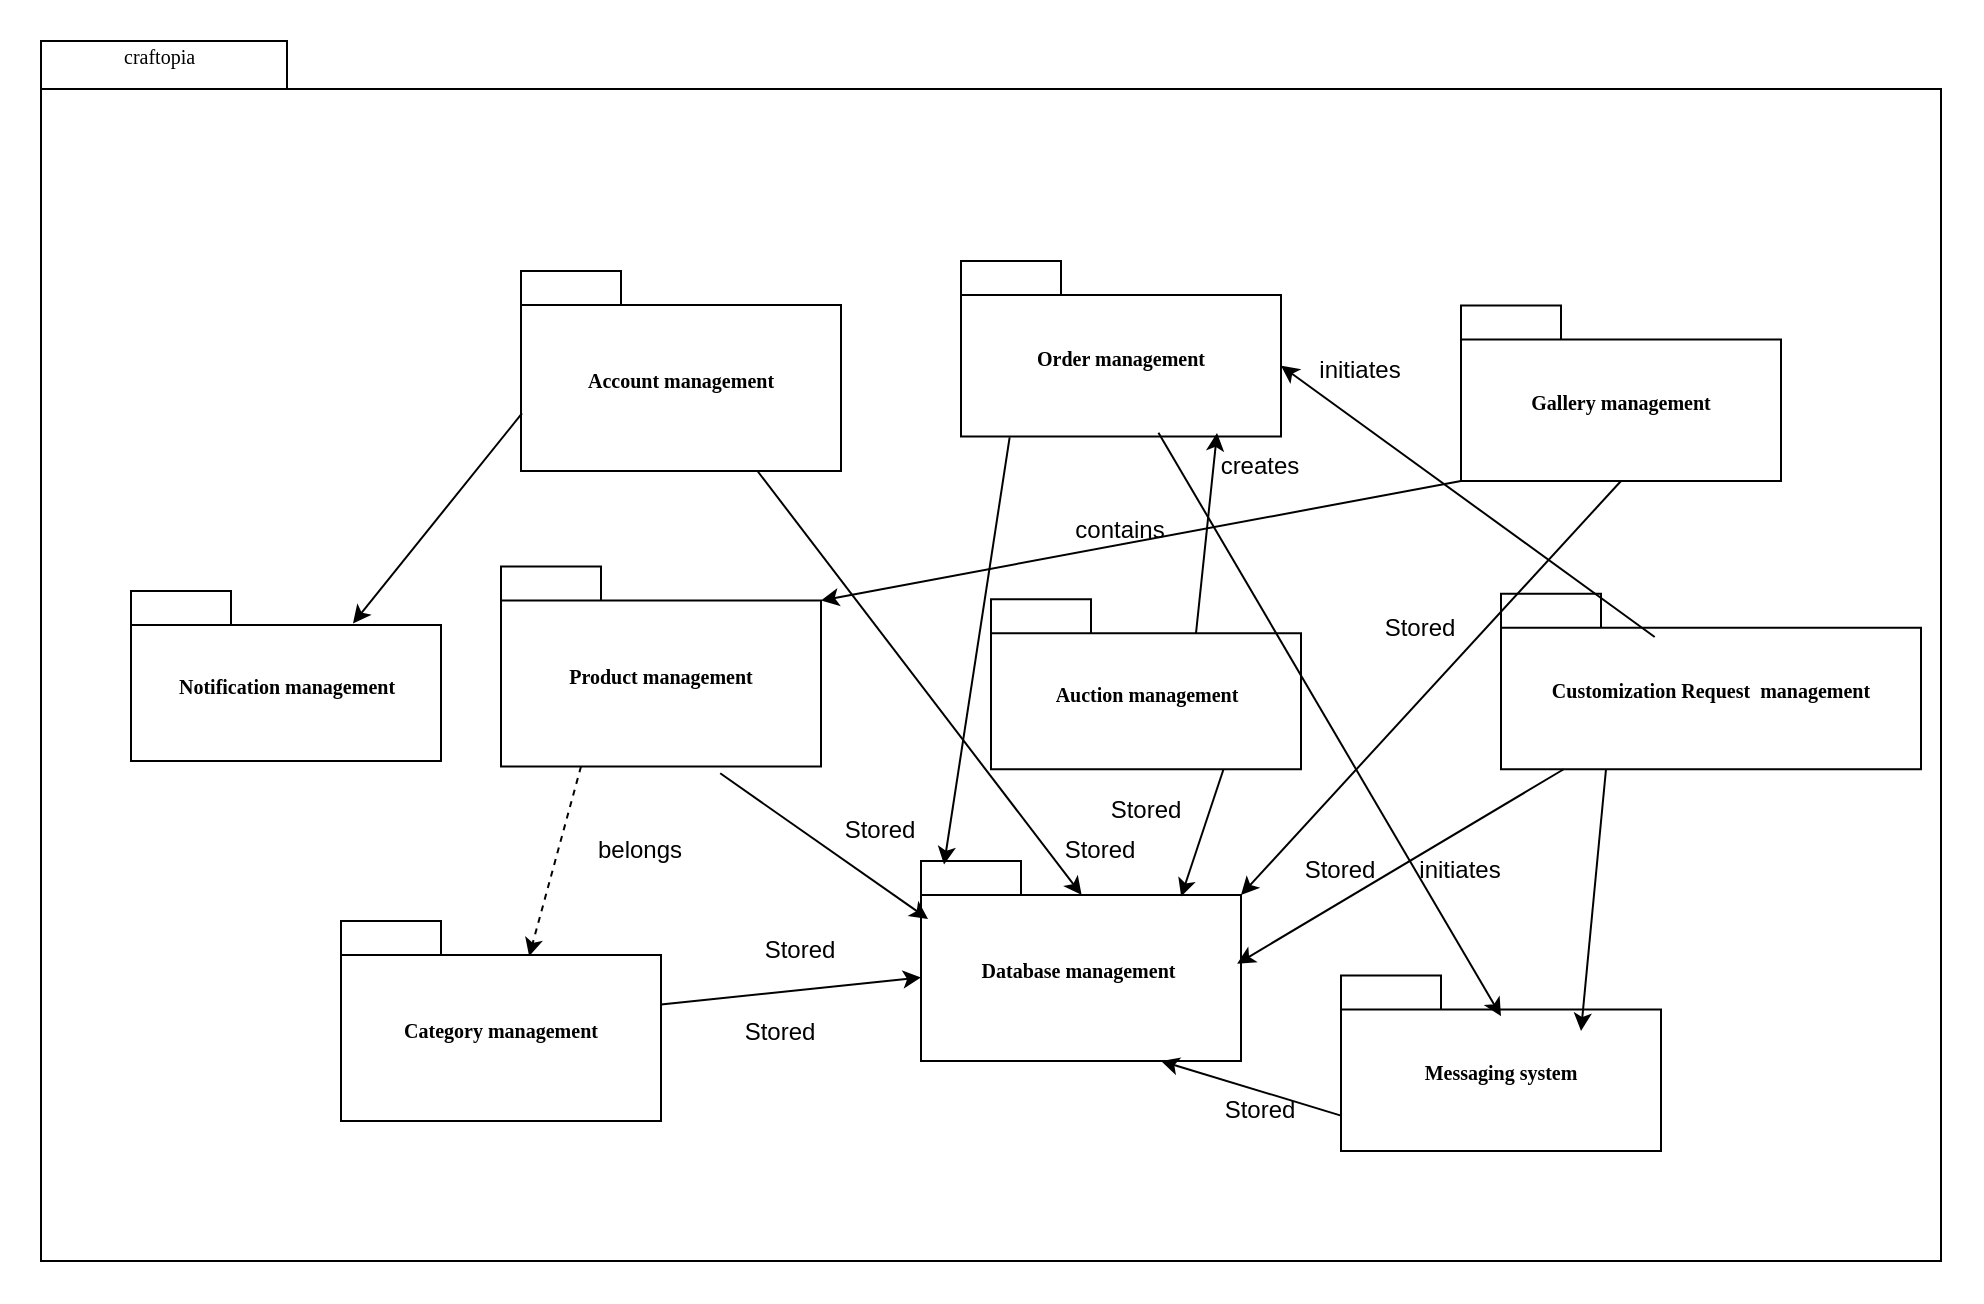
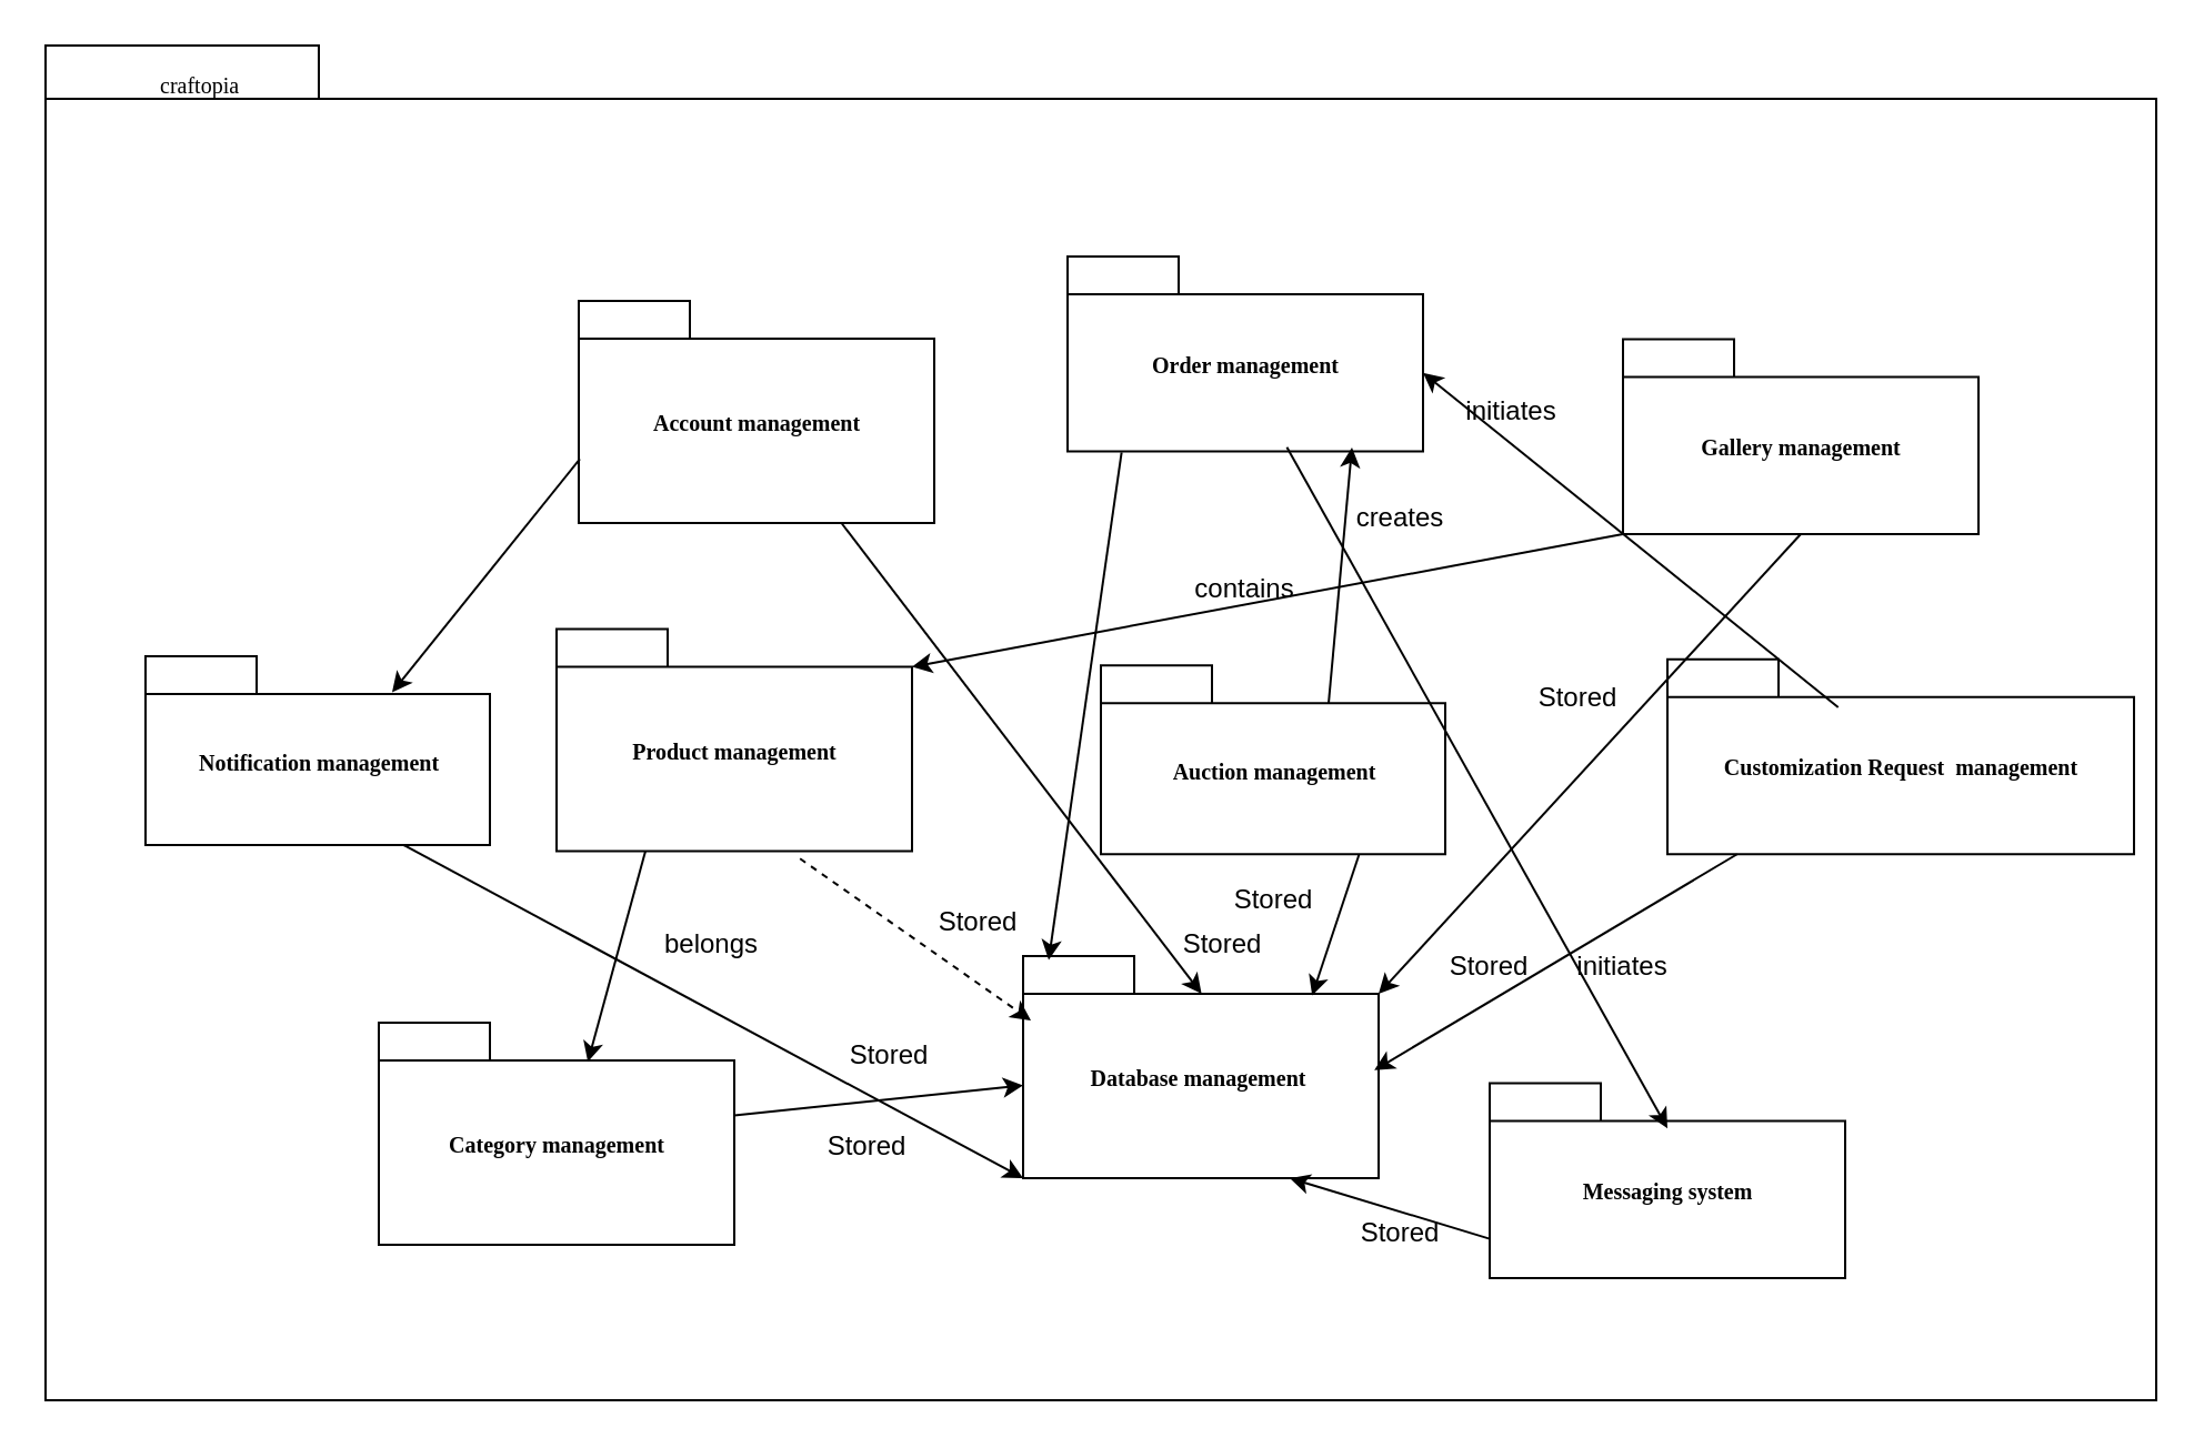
  <mxCell id="0" />
  <mxCell id="1" parent="0" />
  <mxCell id="2" value="" style="shape=folder;fontStyle=1;spacingTop=10;tabWidth=123;tabHeight=24;tabPosition=left;html=1;rounded=0;shadow=0;comic=0;labelBackgroundColor=none;strokeColor=#000000;strokeWidth=1;fillColor=#ffffff;fontFamily=Verdana;fontSize=10;fontColor=#000000;align=center;" parent="1" vertex="1"><mxGeometry x="20" y="20" width="950" height="610" as="geometry" /></mxCell>
  <mxCell id="3" value="Account management" style="shape=folder;fontStyle=1;spacingTop=10;tabWidth=50;tabHeight=17;tabPosition=left;html=1;rounded=0;shadow=0;comic=0;labelBackgroundColor=none;strokeColor=#000000;strokeWidth=1;fillColor=#ffffff;fontFamily=Verdana;fontSize=10;fontColor=#000000;align=center;" parent="1" vertex="1"><mxGeometry x="260" y="135" width="160" height="100" as="geometry" /></mxCell>
  <mxCell id="4" value="Product management" style="shape=folder;fontStyle=1;spacingTop=10;tabWidth=50;tabHeight=17;tabPosition=left;html=1;rounded=0;shadow=0;comic=0;labelBackgroundColor=none;strokeColor=#000000;strokeWidth=1;fillColor=#ffffff;fontFamily=Verdana;fontSize=10;fontColor=#000000;align=center;" parent="1" vertex="1"><mxGeometry x="250" y="282.75" width="160" height="100" as="geometry" /></mxCell>
- <mxCell id="5" value="Order management" style="shape=folder;fontStyle=1;spacingTop=10;tabWidth=50;tabHeight=17;tabPosition=left;html=1;rounded=0;shadow=0;comic=0;labelBackgroundColor=none;strokeColor=#000000;strokeWidth=1;fillColor=#ffffff;fontFamily=Verdana;fontSize=10;fontColor=#000000;align=center;" parent="1" vertex="1"><mxGeometry x="480" y="130" width="160" height="87.75" as="geometry" /></mxCell>
+ <mxCell id="5" value="Order management" style="shape=folder;fontStyle=1;spacingTop=10;tabWidth=50;tabHeight=17;tabPosition=left;html=1;rounded=0;shadow=0;comic=0;labelBackgroundColor=none;strokeColor=#000000;strokeWidth=1;fillColor=#ffffff;fontFamily=Verdana;fontSize=10;fontColor=#000000;align=center;" parent="1" vertex="1"><mxGeometry x="480" y="115" width="160" height="87.75" as="geometry" /></mxCell>
  <mxCell id="6" value="Auction management" style="shape=folder;fontStyle=1;spacingTop=10;tabWidth=50;tabHeight=17;tabPosition=left;html=1;rounded=0;shadow=0;comic=0;labelBackgroundColor=none;strokeColor=#000000;strokeWidth=1;fillColor=#ffffff;fontFamily=Verdana;fontSize=10;fontColor=#000000;align=center;" parent="1" vertex="1"><mxGeometry x="495" y="299.13" width="155" height="85" as="geometry" /></mxCell>
- <mxCell id="7" value="craftopia" style="text;html=1;align=left;verticalAlign=top;spacingTop=-4;fontSize=10;fontFamily=Verdana" parent="1" vertex="1"><mxGeometry x="60" y="20" width="80" height="30" as="geometry" /></mxCell>
+ <mxCell id="7" value="craftopia" style="text;html=1;align=left;verticalAlign=top;spacingTop=-4;fontSize=10;fontFamily=Verdana" parent="1" vertex="1"><mxGeometry x="70" y="30" width="80" height="30" as="geometry" /></mxCell>
  <mxCell id="8" value="Gallery management" style="shape=folder;fontStyle=1;spacingTop=10;tabWidth=50;tabHeight=17;tabPosition=left;html=1;rounded=0;shadow=0;comic=0;labelBackgroundColor=none;strokeColor=#000000;strokeWidth=1;fillColor=#ffffff;fontFamily=Verdana;fontSize=10;fontColor=#000000;align=center;" parent="1" vertex="1"><mxGeometry x="730" y="152.25" width="160" height="87.75" as="geometry" /></mxCell>
  <mxCell id="9" value="Customization Request&amp;nbsp; management" style="shape=folder;fontStyle=1;spacingTop=10;tabWidth=50;tabHeight=17;tabPosition=left;html=1;rounded=0;shadow=0;comic=0;labelBackgroundColor=none;strokeColor=#000000;strokeWidth=1;fillColor=#ffffff;fontFamily=Verdana;fontSize=10;fontColor=#000000;align=center;" parent="1" vertex="1"><mxGeometry x="750" y="296.38" width="210" height="87.75" as="geometry" /></mxCell>
  <mxCell id="10" value="Category management" style="shape=folder;fontStyle=1;spacingTop=10;tabWidth=50;tabHeight=17;tabPosition=left;html=1;rounded=0;shadow=0;comic=0;labelBackgroundColor=none;strokeColor=#000000;strokeWidth=1;fillColor=#ffffff;fontFamily=Verdana;fontSize=10;fontColor=#000000;align=center;" parent="1" vertex="1"><mxGeometry x="170" y="460" width="160" height="100" as="geometry" /></mxCell>
  <mxCell id="11" value="Notification management" style="shape=folder;fontStyle=1;spacingTop=10;tabWidth=50;tabHeight=17;tabPosition=left;html=1;rounded=0;shadow=0;comic=0;labelBackgroundColor=none;strokeColor=#000000;strokeWidth=1;fillColor=#ffffff;fontFamily=Verdana;fontSize=10;fontColor=#000000;align=center;" parent="1" vertex="1"><mxGeometry x="65" y="295" width="155" height="85" as="geometry" /></mxCell>
  <mxCell id="12" value="Messaging system" style="shape=folder;fontStyle=1;spacingTop=10;tabWidth=50;tabHeight=17;tabPosition=left;html=1;rounded=0;shadow=0;comic=0;labelBackgroundColor=none;strokeColor=#000000;strokeWidth=1;fillColor=#ffffff;fontFamily=Verdana;fontSize=10;fontColor=#000000;align=center;" parent="1" vertex="1"><mxGeometry x="670" y="487.25" width="160" height="87.75" as="geometry" /></mxCell>
  <mxCell id="13" value="" style="endArrow=classic;html=1;rounded=0;entryX=0;entryY=0;entryDx=160;entryDy=17;entryPerimeter=0;exitX=0;exitY=0;exitDx=0;exitDy=87.75;exitPerimeter=0;" parent="1" source="8" target="4" edge="1"><mxGeometry width="50" height="50" relative="1" as="geometry"><mxPoint x="670" y="280" as="sourcePoint" /><mxPoint x="720" y="230" as="targetPoint" /></mxGeometry></mxCell>
  <mxCell id="14" value="contains" style="text;html=1;align=center;verticalAlign=middle;whiteSpace=wrap;rounded=0;" parent="1" vertex="1"><mxGeometry x="530" y="250" width="60" height="30" as="geometry" /></mxCell>
- <mxCell id="15" value="" style="endArrow=classic;html=1;rounded=0;exitX=0.25;exitY=1;exitDx=0;exitDy=0;exitPerimeter=0;entryX=0.588;entryY=0.176;entryDx=0;entryDy=0;entryPerimeter=0;dashed=1;" parent="1" source="4" target="10" edge="1"><mxGeometry width="50" height="50" relative="1" as="geometry"><mxPoint x="270" y="465" as="sourcePoint" /><mxPoint x="320" y="415" as="targetPoint" /></mxGeometry></mxCell>
+ <mxCell id="15" value="" style="endArrow=classic;html=1;rounded=0;exitX=0.25;exitY=1;exitDx=0;exitDy=0;exitPerimeter=0;entryX=0.588;entryY=0.176;entryDx=0;entryDy=0;entryPerimeter=0;" parent="1" source="4" target="10" edge="1"><mxGeometry width="50" height="50" relative="1" as="geometry"><mxPoint x="270" y="465" as="sourcePoint" /><mxPoint x="320" y="415" as="targetPoint" /></mxGeometry></mxCell>
  <mxCell id="16" value="belongs" style="text;html=1;align=center;verticalAlign=middle;whiteSpace=wrap;rounded=0;" parent="1" vertex="1"><mxGeometry x="290" y="410" width="60" height="30" as="geometry" /></mxCell>
  <mxCell id="17" value="" style="endArrow=classic;html=1;rounded=0;exitX=0.003;exitY=0.712;exitDx=0;exitDy=0;exitPerimeter=0;entryX=0.716;entryY=0.191;entryDx=0;entryDy=0;entryPerimeter=0;" parent="1" source="3" target="11" edge="1"><mxGeometry width="50" height="50" relative="1" as="geometry"><mxPoint x="200" y="250" as="sourcePoint" /><mxPoint x="250" y="200" as="targetPoint" /></mxGeometry></mxCell>
- <mxCell id="18" value="" style="endArrow=classic;html=1;rounded=0;exitX=0.25;exitY=1;exitDx=0;exitDy=0;exitPerimeter=0;entryX=0.75;entryY=0.316;entryDx=0;entryDy=0;entryPerimeter=0;" parent="1" source="9" target="12" edge="1"><mxGeometry width="50" height="50" relative="1" as="geometry"><mxPoint x="750" y="450" as="sourcePoint" /><mxPoint x="800" y="400" as="targetPoint" /></mxGeometry></mxCell>
  <mxCell id="19" value="initiates" style="text;html=1;align=center;verticalAlign=middle;whiteSpace=wrap;rounded=0;" parent="1" vertex="1"><mxGeometry x="700" y="420" width="60" height="30" as="geometry" /></mxCell>
  <mxCell id="20" value="" style="endArrow=classic;html=1;rounded=0;exitX=0;exitY=0;exitDx=102.5;exitDy=17;exitPerimeter=0;entryX=0.8;entryY=0.98;entryDx=0;entryDy=0;entryPerimeter=0;" parent="1" source="6" target="5" edge="1"><mxGeometry width="50" height="50" relative="1" as="geometry"><mxPoint x="480" y="345" as="sourcePoint" /><mxPoint x="530" y="295" as="targetPoint" /></mxGeometry></mxCell>
  <mxCell id="21" value="creates" style="text;html=1;align=center;verticalAlign=middle;whiteSpace=wrap;rounded=0;" parent="1" vertex="1"><mxGeometry x="600" y="217.75" width="60" height="30" as="geometry" /></mxCell>
  <mxCell id="22" value="" style="endArrow=classic;html=1;rounded=0;entryX=0;entryY=0;entryDx=160;entryDy=52.375;entryPerimeter=0;exitX=0.366;exitY=0.246;exitDx=0;exitDy=0;exitPerimeter=0;" parent="1" source="9" target="5" edge="1"><mxGeometry width="50" height="50" relative="1" as="geometry"><mxPoint x="650" y="300" as="sourcePoint" /><mxPoint x="700" y="250" as="targetPoint" /></mxGeometry></mxCell>
  <mxCell id="23" value="initiates" style="text;html=1;align=center;verticalAlign=middle;whiteSpace=wrap;rounded=0;" parent="1" vertex="1"><mxGeometry x="650" y="170" width="60" height="30" as="geometry" /></mxCell>
  <mxCell id="24" value="Database management&amp;nbsp;" style="shape=folder;fontStyle=1;spacingTop=10;tabWidth=50;tabHeight=17;tabPosition=left;html=1;rounded=0;shadow=0;comic=0;labelBackgroundColor=none;strokeColor=#000000;strokeWidth=1;fillColor=#ffffff;fontFamily=Verdana;fontSize=10;fontColor=#000000;align=center;" vertex="1" parent="1"><mxGeometry x="460" y="430" width="160" height="100" as="geometry" /></mxCell>
  <mxCell id="25" value="" style="endArrow=classic;html=1;rounded=0;entryX=0.502;entryY=0.17;entryDx=0;entryDy=0;entryPerimeter=0;" edge="1" parent="1" source="3" target="24"><mxGeometry width="50" height="50" relative="1" as="geometry"><mxPoint x="740" y="420" as="sourcePoint" /><mxPoint x="440" y="477" as="targetPoint" /></mxGeometry></mxCell>
  <mxCell id="26" value="Stored" style="text;html=1;align=center;verticalAlign=middle;whiteSpace=wrap;rounded=0;" vertex="1" parent="1"><mxGeometry x="410" y="400" width="60" height="30" as="geometry" /></mxCell>
  <mxCell id="27" value="" style="endArrow=classic;html=1;rounded=0;entryX=0.813;entryY=0.178;entryDx=0;entryDy=0;entryPerimeter=0;exitX=0.75;exitY=1;exitDx=0;exitDy=0;exitPerimeter=0;" edge="1" parent="1" source="6" target="24"><mxGeometry width="50" height="50" relative="1" as="geometry"><mxPoint x="455" y="240" as="sourcePoint" /><mxPoint x="617" y="452" as="targetPoint" /></mxGeometry></mxCell>
  <mxCell id="28" value="" style="endArrow=classic;html=1;rounded=0;entryX=0.988;entryY=0.514;entryDx=0;entryDy=0;entryPerimeter=0;" edge="1" parent="1" source="9" target="24"><mxGeometry width="50" height="50" relative="1" as="geometry"><mxPoint x="630" y="270" as="sourcePoint" /><mxPoint x="792" y="482" as="targetPoint" /></mxGeometry></mxCell>
  <mxCell id="29" value="" style="endArrow=classic;html=1;rounded=0;entryX=0.5;entryY=0.232;entryDx=0;entryDy=0;entryPerimeter=0;exitX=0.617;exitY=0.978;exitDx=0;exitDy=0;exitPerimeter=0;" edge="1" parent="1" source="5" target="12"><mxGeometry width="50" height="50" relative="1" as="geometry"><mxPoint x="590" y="226.75" as="sourcePoint" /><mxPoint x="752" y="438.75" as="targetPoint" /></mxGeometry></mxCell>
  <mxCell id="30" value="" style="endArrow=classic;html=1;rounded=0;" edge="1" parent="1" source="10" target="24"><mxGeometry width="50" height="50" relative="1" as="geometry"><mxPoint x="318" y="440" as="sourcePoint" /><mxPoint x="480" y="652" as="targetPoint" /></mxGeometry></mxCell>
- <mxCell id="31" value="" style="endArrow=classic;html=1;rounded=0;entryX=0.022;entryY=0.29;entryDx=0;entryDy=0;entryPerimeter=0;exitX=0.685;exitY=1.034;exitDx=0;exitDy=0;exitPerimeter=0;" edge="1" parent="1" source="4" target="24"><mxGeometry width="50" height="50" relative="1" as="geometry"><mxPoint x="340" y="434" as="sourcePoint" /><mxPoint x="470" y="420" as="targetPoint" /></mxGeometry></mxCell>
+ <mxCell id="31" value="" style="endArrow=classic;html=1;rounded=0;entryX=0.022;entryY=0.29;entryDx=0;entryDy=0;entryPerimeter=0;exitX=0.685;exitY=1.034;exitDx=0;exitDy=0;exitPerimeter=0;dashed=1;" edge="1" parent="1" source="4" target="24"><mxGeometry width="50" height="50" relative="1" as="geometry"><mxPoint x="340" y="434" as="sourcePoint" /><mxPoint x="470" y="420" as="targetPoint" /></mxGeometry></mxCell>
  <mxCell id="32" value="" style="endArrow=classic;html=1;rounded=0;entryX=0.75;entryY=1;entryDx=0;entryDy=0;entryPerimeter=0;exitX=0;exitY=0;exitDx=0;exitDy=70.062;exitPerimeter=0;" edge="1" parent="1" source="12" target="24"><mxGeometry width="50" height="50" relative="1" as="geometry"><mxPoint x="340" y="512" as="sourcePoint" /><mxPoint x="470" y="498" as="targetPoint" /></mxGeometry></mxCell>
  <mxCell id="33" value="" style="endArrow=classic;html=1;rounded=0;exitX=0.152;exitY=1.005;exitDx=0;exitDy=0;exitPerimeter=0;entryX=0.072;entryY=0.018;entryDx=0;entryDy=0;entryPerimeter=0;" edge="1" parent="1" source="5" target="24"><mxGeometry width="50" height="50" relative="1" as="geometry"><mxPoint x="350" y="522" as="sourcePoint" /><mxPoint x="480" y="508" as="targetPoint" /></mxGeometry></mxCell>
  <mxCell id="34" value="" style="endArrow=classic;html=1;rounded=0;entryX=0;entryY=0;entryDx=160;entryDy=17;entryPerimeter=0;exitX=0.5;exitY=1;exitDx=0;exitDy=0;exitPerimeter=0;" edge="1" parent="1" source="8" target="24"><mxGeometry width="50" height="50" relative="1" as="geometry"><mxPoint x="738.781" y="282.75" as="sourcePoint" /><mxPoint x="583.52" y="500.95" as="targetPoint" /></mxGeometry></mxCell>
+ <mxCell id="35" value="" style="endArrow=classic;html=1;rounded=0;exitX=0.75;exitY=1;exitDx=0;exitDy=0;exitPerimeter=0;entryX=0;entryY=0;entryDx=0;entryDy=100;entryPerimeter=0;" edge="1" parent="1" source="11" target="24"><mxGeometry width="50" height="50" relative="1" as="geometry"><mxPoint x="370" y="542" as="sourcePoint" /><mxPoint x="500" y="528" as="targetPoint" /></mxGeometry></mxCell>
  <mxCell id="36" value="Stored" style="text;html=1;align=center;verticalAlign=middle;whiteSpace=wrap;rounded=0;" vertex="1" parent="1"><mxGeometry x="360" y="501.13" width="60" height="30" as="geometry" /></mxCell>
  <mxCell id="37" value="Stored" style="text;html=1;align=center;verticalAlign=middle;whiteSpace=wrap;rounded=0;" vertex="1" parent="1"><mxGeometry x="370" y="460" width="60" height="30" as="geometry" /></mxCell>
  <mxCell id="38" value="Stored" style="text;html=1;align=center;verticalAlign=middle;whiteSpace=wrap;rounded=0;" vertex="1" parent="1"><mxGeometry x="520" y="410" width="60" height="30" as="geometry" /></mxCell>
  <mxCell id="39" value="Stored" style="text;html=1;align=center;verticalAlign=middle;whiteSpace=wrap;rounded=0;" vertex="1" parent="1"><mxGeometry x="600" y="540" width="60" height="30" as="geometry" /></mxCell>
  <mxCell id="40" value="Stored" style="text;html=1;align=center;verticalAlign=middle;whiteSpace=wrap;rounded=0;" vertex="1" parent="1"><mxGeometry x="640" y="420" width="60" height="30" as="geometry" /></mxCell>
  <mxCell id="41" value="Stored" style="text;html=1;align=center;verticalAlign=middle;whiteSpace=wrap;rounded=0;" vertex="1" parent="1"><mxGeometry x="680" y="299.13" width="60" height="30" as="geometry" /></mxCell>
  <mxCell id="42" value="Stored" style="text;html=1;align=center;verticalAlign=middle;whiteSpace=wrap;rounded=0;" vertex="1" parent="1"><mxGeometry x="542.5" y="390" width="60" height="30" as="geometry" /></mxCell>
